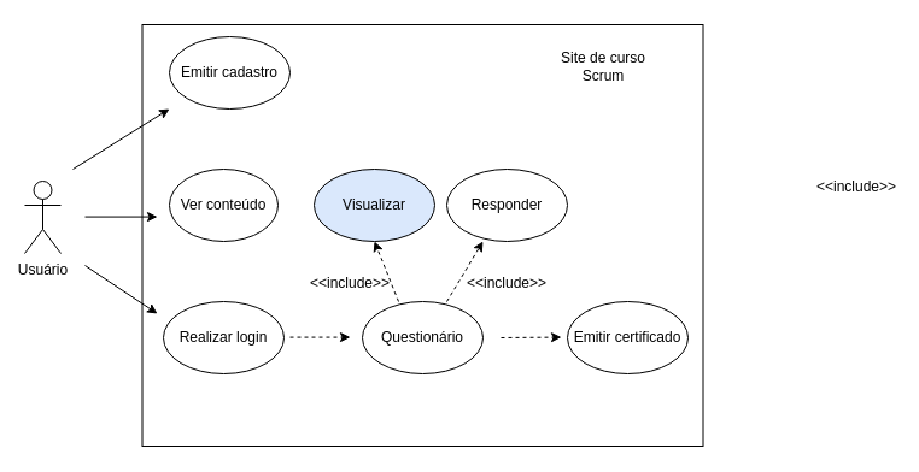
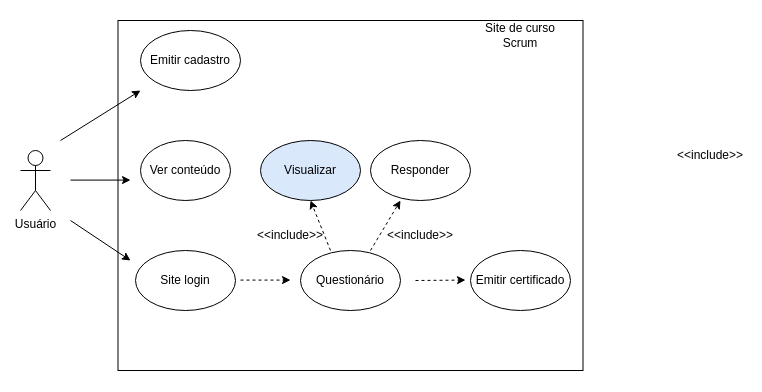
  <mxCell id="0" />
  <mxCell id="1" parent="0" />
  <mxCell id="2" value="" style="rounded=0;whiteSpace=wrap;html=1;fillColor=none;" vertex="1" parent="1"><mxGeometry x="117.5" y="20" width="465" height="350" as="geometry" /></mxCell>
  <mxCell id="3" value="Usuário" style="shape=umlActor;verticalLabelPosition=bottom;verticalAlign=top;html=1;outlineConnect=0;" vertex="1" parent="1"><mxGeometry x="20" y="150" width="30" height="60" as="geometry" /></mxCell>
- <mxCell id="4" value="Realizar login" style="ellipse;whiteSpace=wrap;html=1;" vertex="1" parent="1"><mxGeometry x="135" y="250" width="100" height="60" as="geometry" /></mxCell>
+ <mxCell id="4" value="Site login" style="ellipse;whiteSpace=wrap;html=1;" vertex="1" parent="1"><mxGeometry x="135" y="250" width="100" height="60" as="geometry" /></mxCell>
  <mxCell id="5" value="Emitir cadastro" style="ellipse;whiteSpace=wrap;html=1;" vertex="1" parent="1"><mxGeometry x="140" y="30" width="100" height="60" as="geometry" /></mxCell>
  <mxCell id="6" value="Emitir certificado" style="ellipse;whiteSpace=wrap;html=1;" vertex="1" parent="1"><mxGeometry x="470" y="250" width="100" height="60" as="geometry" /></mxCell>
  <mxCell id="7" value="Questionário" style="ellipse;whiteSpace=wrap;html=1;" vertex="1" parent="1"><mxGeometry x="300" y="250" width="100" height="60" as="geometry" /></mxCell>
  <mxCell id="8" value="Ver conteúdo" style="ellipse;whiteSpace=wrap;html=1;" vertex="1" parent="1"><mxGeometry x="140" y="140" width="90" height="60" as="geometry" /></mxCell>
  <mxCell id="9" value="" style="endArrow=classic;html=1;rounded=0;" edge="1" parent="1"><mxGeometry width="50" height="50" relative="1" as="geometry"><mxPoint x="70" y="179.58" as="sourcePoint" /><mxPoint x="130" y="179.58" as="targetPoint" /></mxGeometry></mxCell>
  <mxCell id="10" value="" style="endArrow=classic;html=1;rounded=0;dashed=1;entryX=0;entryY=0.5;entryDx=0;entryDy=0;" edge="1" parent="1"><mxGeometry width="50" height="50" relative="1" as="geometry"><mxPoint x="240" y="279.58" as="sourcePoint" /><mxPoint x="290" y="279.58" as="targetPoint" /></mxGeometry></mxCell>
  <mxCell id="11" value="" style="endArrow=classic;html=1;rounded=0;dashed=1;entryX=0;entryY=0.5;entryDx=0;entryDy=0;" edge="1" parent="1"><mxGeometry width="50" height="50" relative="1" as="geometry"><mxPoint x="415" y="280" as="sourcePoint" /><mxPoint x="465" y="279.58" as="targetPoint" /></mxGeometry></mxCell>
  <mxCell id="12" value="" style="endArrow=classic;html=1;rounded=0;" edge="1" parent="1"><mxGeometry width="50" height="50" relative="1" as="geometry"><mxPoint x="70" y="220" as="sourcePoint" /><mxPoint x="130" y="260" as="targetPoint" /></mxGeometry></mxCell>
  <mxCell id="13" value="" style="endArrow=classic;html=1;rounded=0;" edge="1" parent="1"><mxGeometry width="50" height="50" relative="1" as="geometry"><mxPoint x="60" y="140" as="sourcePoint" /><mxPoint x="140" y="90" as="targetPoint" /></mxGeometry></mxCell>
- <mxCell id="14" value="Site de curso Scrum" style="text;html=1;align=center;verticalAlign=middle;whiteSpace=wrap;rounded=0;" vertex="1" parent="1"><mxGeometry x="445" y="40" width="110" height="30" as="geometry" /></mxCell>
+ <mxCell id="14" value="Site de curso Scrum" style="text;html=1;align=center;verticalAlign=middle;whiteSpace=wrap;rounded=0;" vertex="1" parent="1"><mxGeometry x="465" y="20" width="110" height="30" as="geometry" /></mxCell>
  <mxCell id="15" value="&amp;lt;&amp;lt;include&amp;gt;&amp;gt;" style="text;html=1;align=center;verticalAlign=middle;whiteSpace=wrap;rounded=0;" vertex="1" parent="1"><mxGeometry x="680" y="140" width="60" height="30" as="geometry" /></mxCell>
  <mxCell id="16" value="" style="endArrow=classic;html=1;rounded=0;dashed=1;" edge="1" parent="1"><mxGeometry width="50" height="50" relative="1" as="geometry"><mxPoint x="370" y="250" as="sourcePoint" /><mxPoint x="400" y="200" as="targetPoint" /></mxGeometry></mxCell>
  <mxCell id="17" value="" style="endArrow=classic;html=1;rounded=0;dashed=1;" edge="1" parent="1"><mxGeometry width="50" height="50" relative="1" as="geometry"><mxPoint x="330" y="250" as="sourcePoint" /><mxPoint x="310" y="200" as="targetPoint" /></mxGeometry></mxCell>
  <mxCell id="18" value="&amp;lt;&amp;lt;include&amp;gt;&amp;gt;" style="text;html=1;align=center;verticalAlign=middle;whiteSpace=wrap;rounded=0;" vertex="1" parent="1"><mxGeometry x="390" y="220" width="60" height="30" as="geometry" /></mxCell>
  <mxCell id="19" value="&amp;lt;&amp;lt;include&amp;gt;&amp;gt;" style="text;html=1;align=center;verticalAlign=middle;whiteSpace=wrap;rounded=0;" vertex="1" parent="1"><mxGeometry x="260" y="220" width="60" height="30" as="geometry" /></mxCell>
  <mxCell id="20" value="Responder" style="ellipse;whiteSpace=wrap;html=1;" vertex="1" parent="1"><mxGeometry x="370" y="140" width="100" height="60" as="geometry" /></mxCell>
  <mxCell id="21" value="Visualizar" style="ellipse;whiteSpace=wrap;html=1;fillColor=#dae8fc;" vertex="1" parent="1"><mxGeometry x="260" y="140" width="100" height="60" as="geometry" /></mxCell>
